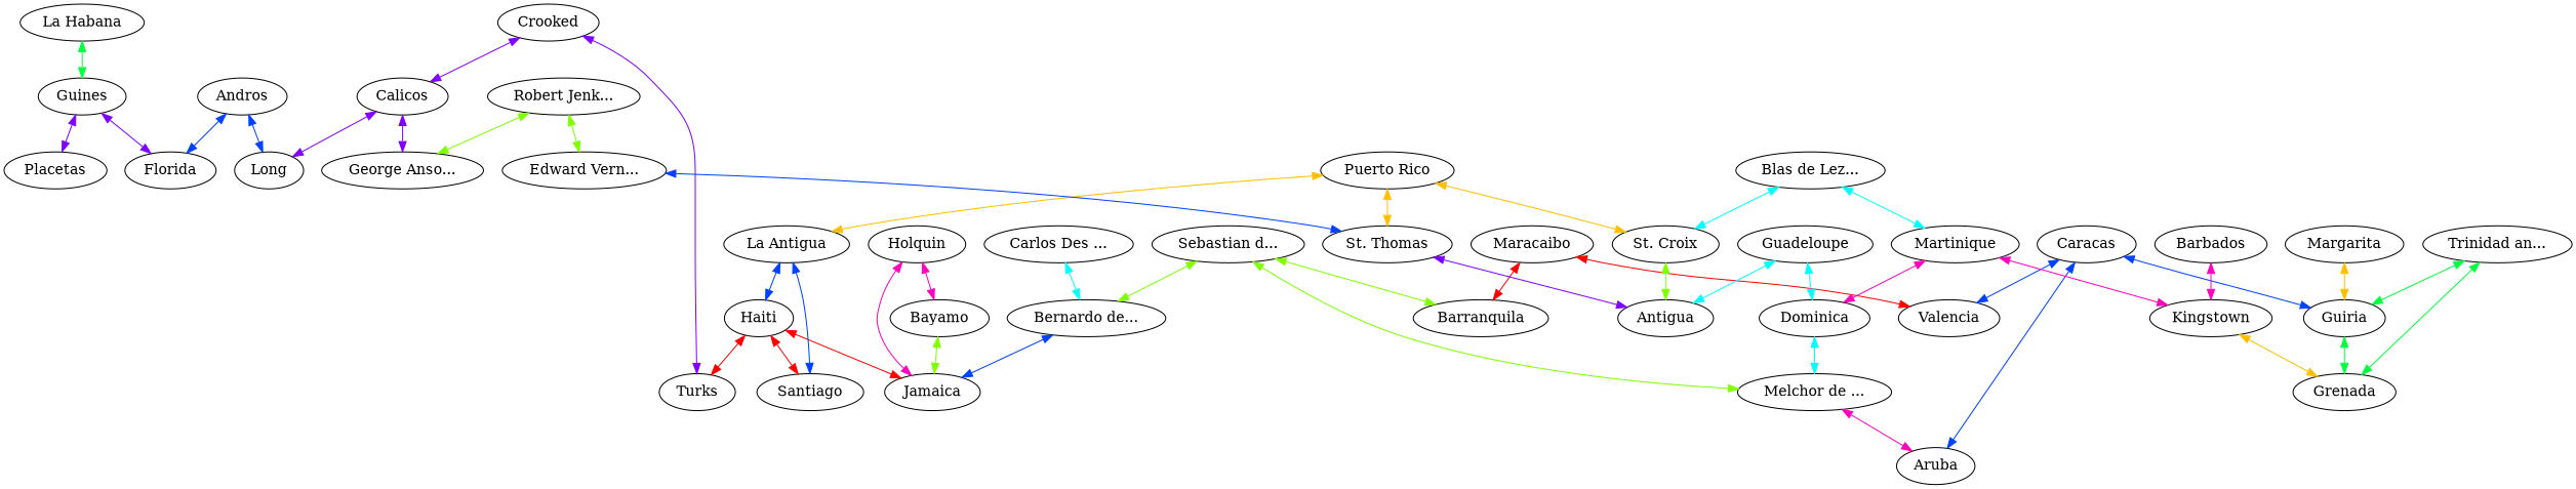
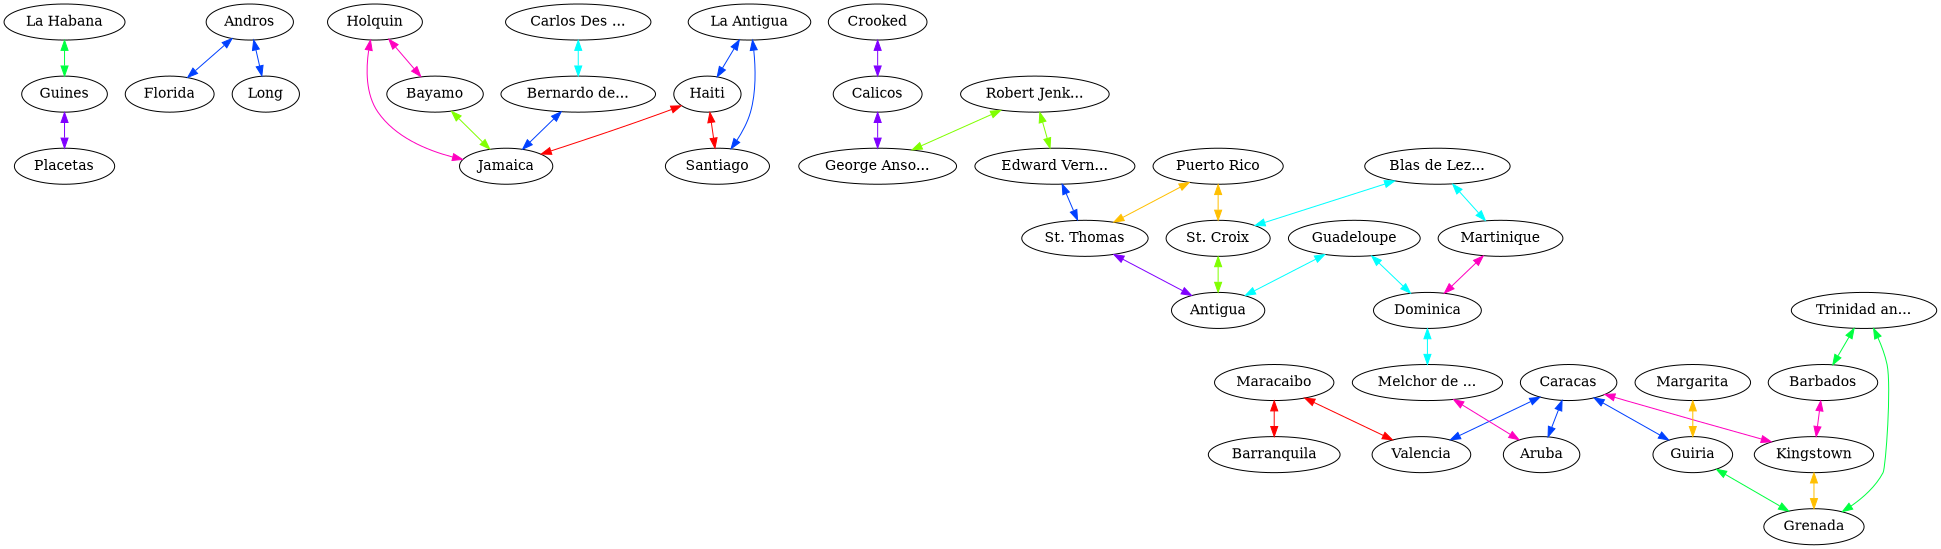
  graph {
    edge [color="0.625,1,1" dir=both]
    n1 [label="La Habana"]
    n2 [label=Guines]
    n3 [label=Placetas]
    n4 [label=Florida]
    n5 [label=Bayamo]
    n6 [label=Jamaica]
    n7 [label=Holquin]
    n8 [label=Haiti]
-   n9 [label=Turks]
    n10 [label=Santiago]
    n11 [label=Andros]
    n12 [label=Long]
    n13 [label=Calicos]
    n14 [label="George Anso..."]
    n15 [label=Crooked]
    n16 [label=Valencia]
    n17 [label=Caracas]
    n18 [label=Aruba]
    n19 [label=Guiria]
    n20 [label=Grenada]
    n21 [label=Margarita]
    n22 [label="Trinidad an..."]
    n23 [label=Barranquila]
    n24 [label=Maracaibo]
    n25 [label="La Antigua"]
    n26 [label="Puerto Rico"]
    n27 [label="St. Thomas"]
    n28 [label="St. Croix"]
    n29 [label=Antigua]
    n30 [label=Guadeloupe]
    n31 [label=Dominica]
    n32 [label="Melchor de ..."]
    n33 [label=Martinique]
    n34 [label=Kingstown]
    n35 [label=Barbados]
    n36 [label="Carlos Des ..."]
    n37 [label="Bernardo de..."]
-   n38 [label="Sebastian d..."]
    n39 [label="Blas de Lez..."]
    n40 [label="Robert Jenk..."]
    n41 [label="Edward Vern..."]
    n1 -- n2 [color="0.375,1,1"]
    n2 -- n3 [color="0.75,1,1"]
-   n2 -- n4 [color="0.75,1,1"]
    n5 -- n6 [color="0.25,1,1"]
    n7 -- n5 [color="0.875,1,1"]
    n7 -- n6 [color="0.875,1,1"]
    n8 -- n6 [color="1,1,1"]
-   n8 -- n9 [color="1,1,1"]
    n8 -- n10 [color="1,1,1"]
    n11 -- n4
    n11 -- n12
-   n13 -- n12 [color="0.75,1,1"]
    n13 -- n14 [color="0.75,1,1"]
-   n15 -- n9 [color="0.75,1,1"]
    n15 -- n13 [color="0.75,1,1"]
    n17 -- n16
    n17 -- n18
    n17 -- n19
    n19 -- n20 [color="0.375,1,1"]
    n21 -- n19 [color="0.125,1,1"]
-   n22 -- n19 [color="0.375,1,1"]
+   n22 -- n35 [color="0.375,1,1"]
    n22 -- n20 [color="0.375,1,1"]
    n24 -- n16 [color="1,1,1"]
    n24 -- n23 [color="1,1,1"]
    n25 -- n8
    n25 -- n10
-   n26 -- n25 [color="0.125,1,1"]
    n26 -- n27 [color="0.125,1,1"]
    n26 -- n28 [color="0.125,1,1"]
    n27 -- n29 [color="0.75,1,1"]
    n28 -- n29 [color="0.25,1,1"]
    n30 -- n29 [color="0.5,1,1"]
    n30 -- n31 [color="0.5,1,1"]
    n31 -- n32 [color="0.5,1,1"]
    n32 -- n18 [color="0.875,1,1"]
    n33 -- n31 [color="0.875,1,1"]
-   n33 -- n34 [color="0.875,1,1"]
+   n17 -- n34 [color="0.875,1,1"]
    n34 -- n20 [color="0.125,1,1"]
    n35 -- n34 [color="0.875,1,1"]
    n36 -- n37 [color="0.5,1,1"]
    n37 -- n6
-   n38 -- n23 [color="0.25,1,1"]
-   n38 -- n32 [color="0.25,1,1"]
-   n38 -- n37 [color="0.25,1,1"]
    n39 -- n28 [color="0.5,1,1"]
    n39 -- n33 [color="0.5,1,1"]
    n40 -- n14 [color="0.25,1,1"]
    n40 -- n41 [color="0.25,1,1"]
    n41 -- n27
  }
